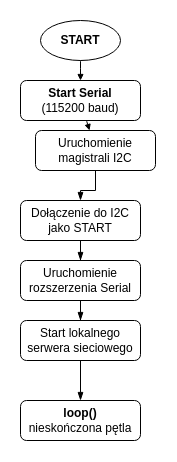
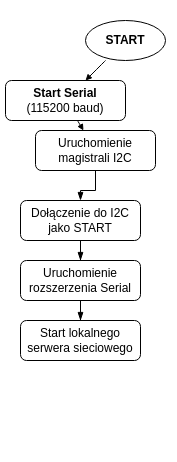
  <mxCell id="0" />
  <mxCell id="1" parent="0" />
- <mxCell id="2" value="START" style="strokeWidth=1;html=1;shape=mxgraph.flowchart.start_1;whiteSpace=wrap;fontFamily=Arimo;rounded=1;container=0;fontStyle=1" parent="1" vertex="1"><mxGeometry x="40" y="20" width="80" height="40" as="geometry" /></mxCell>
- <mxCell id="3" value="&lt;b&gt;Start Serial&lt;/b&gt;&lt;br&gt;(115200 baud)" style="rounded=1;whiteSpace=wrap;html=1;fontSize=12;glass=0;strokeWidth=1;shadow=0;fontFamily=Arimo;container=0;" parent="1" vertex="1"><mxGeometry x="20" y="80" width="120" height="40" as="geometry" /></mxCell>
+ <mxCell id="2" value="START" style="strokeWidth=1;html=1;shape=mxgraph.flowchart.start_1;whiteSpace=wrap;fontFamily=Arimo;rounded=1;container=0;fontStyle=1" parent="1" vertex="1"><mxGeometry x="85" y="20" width="80" height="40" as="geometry" /></mxCell>
+ <mxCell id="3" value="&lt;b&gt;Start Serial&lt;/b&gt;&lt;br&gt;(115200 baud)" style="rounded=1;whiteSpace=wrap;html=1;fontSize=12;glass=0;strokeWidth=1;shadow=0;fontFamily=Arimo;container=0;" parent="1" vertex="1"><mxGeometry x="5" y="80" width="120" height="40" as="geometry" /></mxCell>
  <mxCell id="4" style="edgeStyle=none;curved=1;rounded=0;orthogonalLoop=1;jettySize=auto;html=1;fontSize=12;startSize=8;endSize=4;endArrow=block;endFill=1;strokeWidth=1;fontFamily=Arimo;" parent="1" source="2" target="3" edge="1"><mxGeometry relative="1" as="geometry" /></mxCell>
  <mxCell id="5" style="edgeStyle=orthogonalEdgeStyle;rounded=0;orthogonalLoop=1;jettySize=auto;html=1;entryX=0.5;entryY=0;entryDx=0;entryDy=0;endArrow=blockThin;endFill=1;" parent="1" source="6" target="9" edge="1"><mxGeometry relative="1" as="geometry" /></mxCell>
  <mxCell id="6" value="Uruchomienie&lt;br&gt;magistrali I2C" style="rounded=1;whiteSpace=wrap;html=1;fontSize=12;glass=0;strokeWidth=1;shadow=0;fontFamily=Arimo;container=0;" parent="1" vertex="1"><mxGeometry x="35" y="130" width="120" height="40" as="geometry" /></mxCell>
  <mxCell id="7" style="edgeStyle=none;curved=1;rounded=0;orthogonalLoop=1;jettySize=auto;html=1;fontSize=12;startSize=8;endSize=4;endArrow=block;endFill=1;strokeWidth=1;fontFamily=Arimo;" parent="1" source="3" target="6" edge="1"><mxGeometry relative="1" as="geometry" /></mxCell>
  <mxCell id="8" style="edgeStyle=orthogonalEdgeStyle;rounded=0;orthogonalLoop=1;jettySize=auto;html=1;entryX=0.5;entryY=0;entryDx=0;entryDy=0;endArrow=blockThin;endFill=1;" parent="1" source="9" target="11" edge="1"><mxGeometry relative="1" as="geometry" /></mxCell>
  <mxCell id="9" value="Dołączenie do I2C&lt;br&gt;jako START" style="rounded=1;whiteSpace=wrap;html=1;fontSize=12;glass=0;strokeWidth=1;shadow=0;fontFamily=Arimo;container=0;" parent="1" vertex="1"><mxGeometry x="20" y="200" width="120" height="40" as="geometry" /></mxCell>
  <mxCell id="10" style="edgeStyle=orthogonalEdgeStyle;rounded=0;orthogonalLoop=1;jettySize=auto;html=1;endArrow=blockThin;endFill=1;" parent="1" source="11" target="13" edge="1"><mxGeometry relative="1" as="geometry" /></mxCell>
  <mxCell id="11" value="Uruchomienie&lt;br&gt;rozszerzenia Serial" style="rounded=1;whiteSpace=wrap;html=1;fontSize=12;glass=0;strokeWidth=1;shadow=0;fontFamily=Arimo;container=0;" parent="1" vertex="1"><mxGeometry x="20" y="260" width="120" height="40" as="geometry" /></mxCell>
- <mxCell id="12" style="edgeStyle=orthogonalEdgeStyle;rounded=0;orthogonalLoop=1;jettySize=auto;html=1;endArrow=blockThin;endFill=1;" parent="1" source="13" target="14" edge="1"><mxGeometry relative="1" as="geometry" /></mxCell>
  <mxCell id="13" value="Start lokalnego&lt;br&gt;serwera sieciowego" style="rounded=1;whiteSpace=wrap;html=1;fontSize=12;glass=0;strokeWidth=1;shadow=0;fontFamily=Arimo;container=0;" parent="1" vertex="1"><mxGeometry x="20" y="320" width="120" height="40" as="geometry" /></mxCell>
- <mxCell id="14" value="&lt;b&gt;loop()&lt;/b&gt;&lt;br&gt;nieskończona pętla" style="rounded=1;whiteSpace=wrap;html=1;fontSize=12;glass=0;strokeWidth=1;shadow=0;fontFamily=Arimo;container=0;" parent="1" vertex="1"><mxGeometry x="20" y="400" width="120" height="40" as="geometry" /></mxCell>
